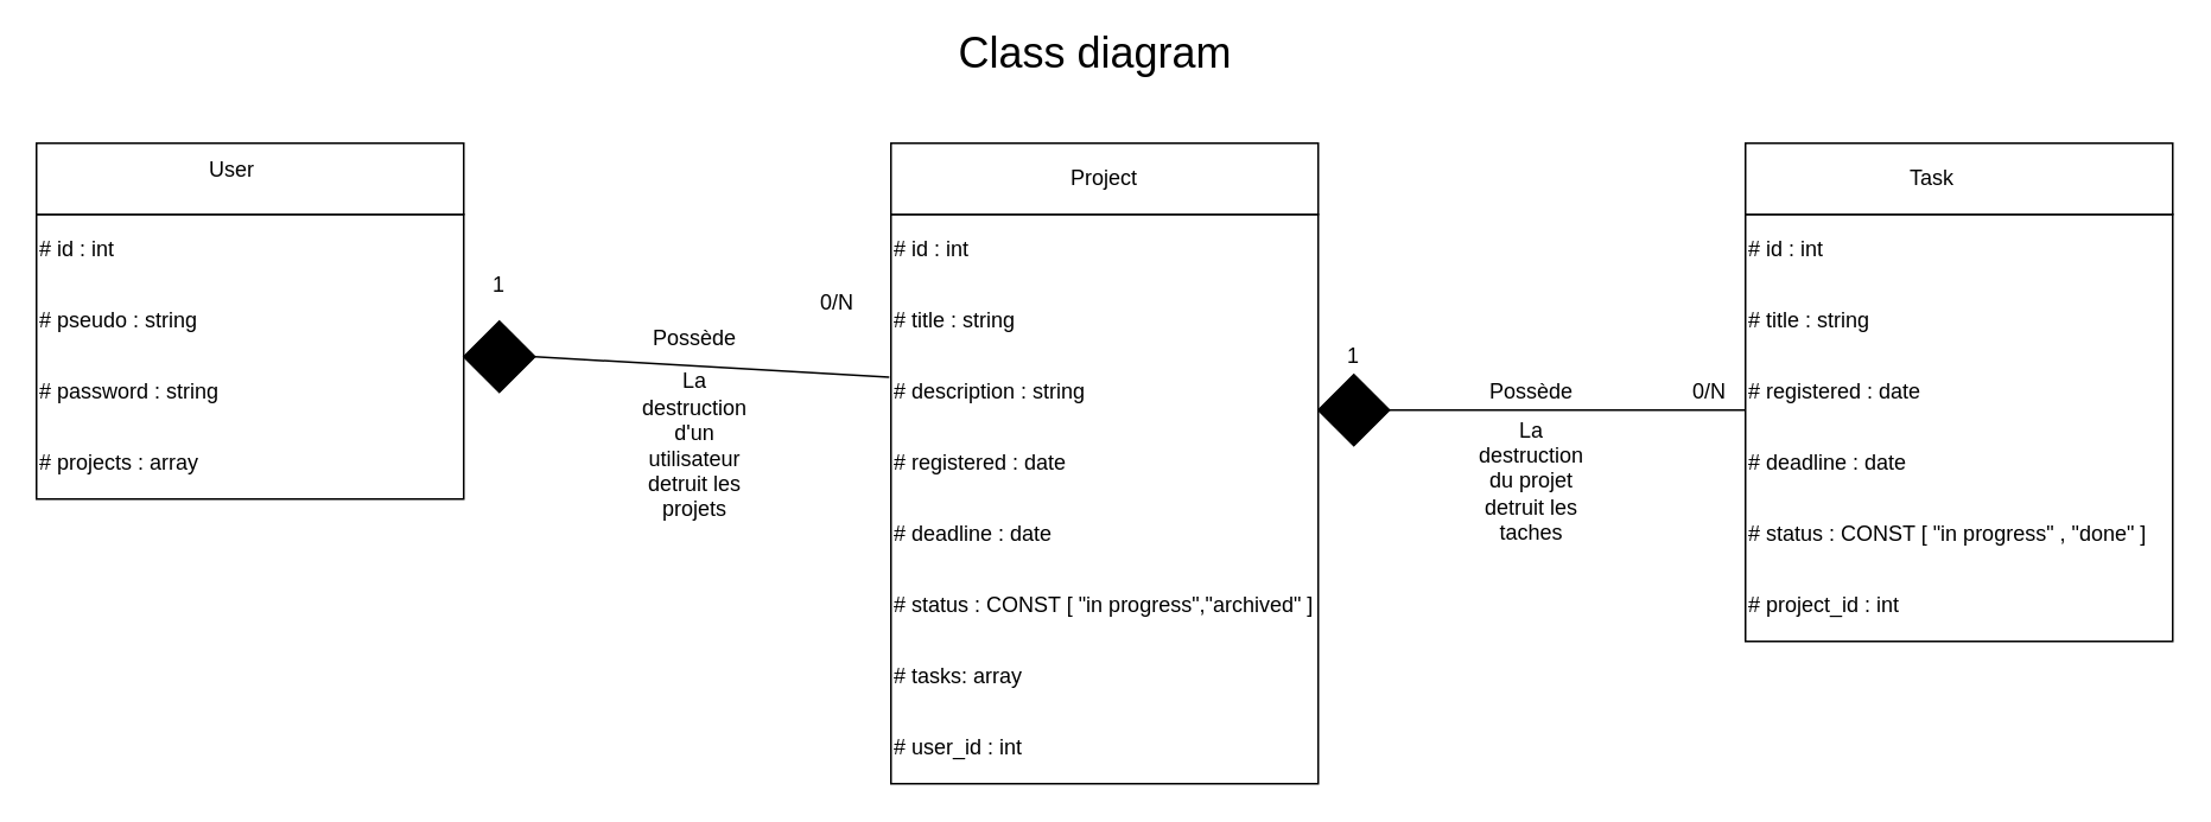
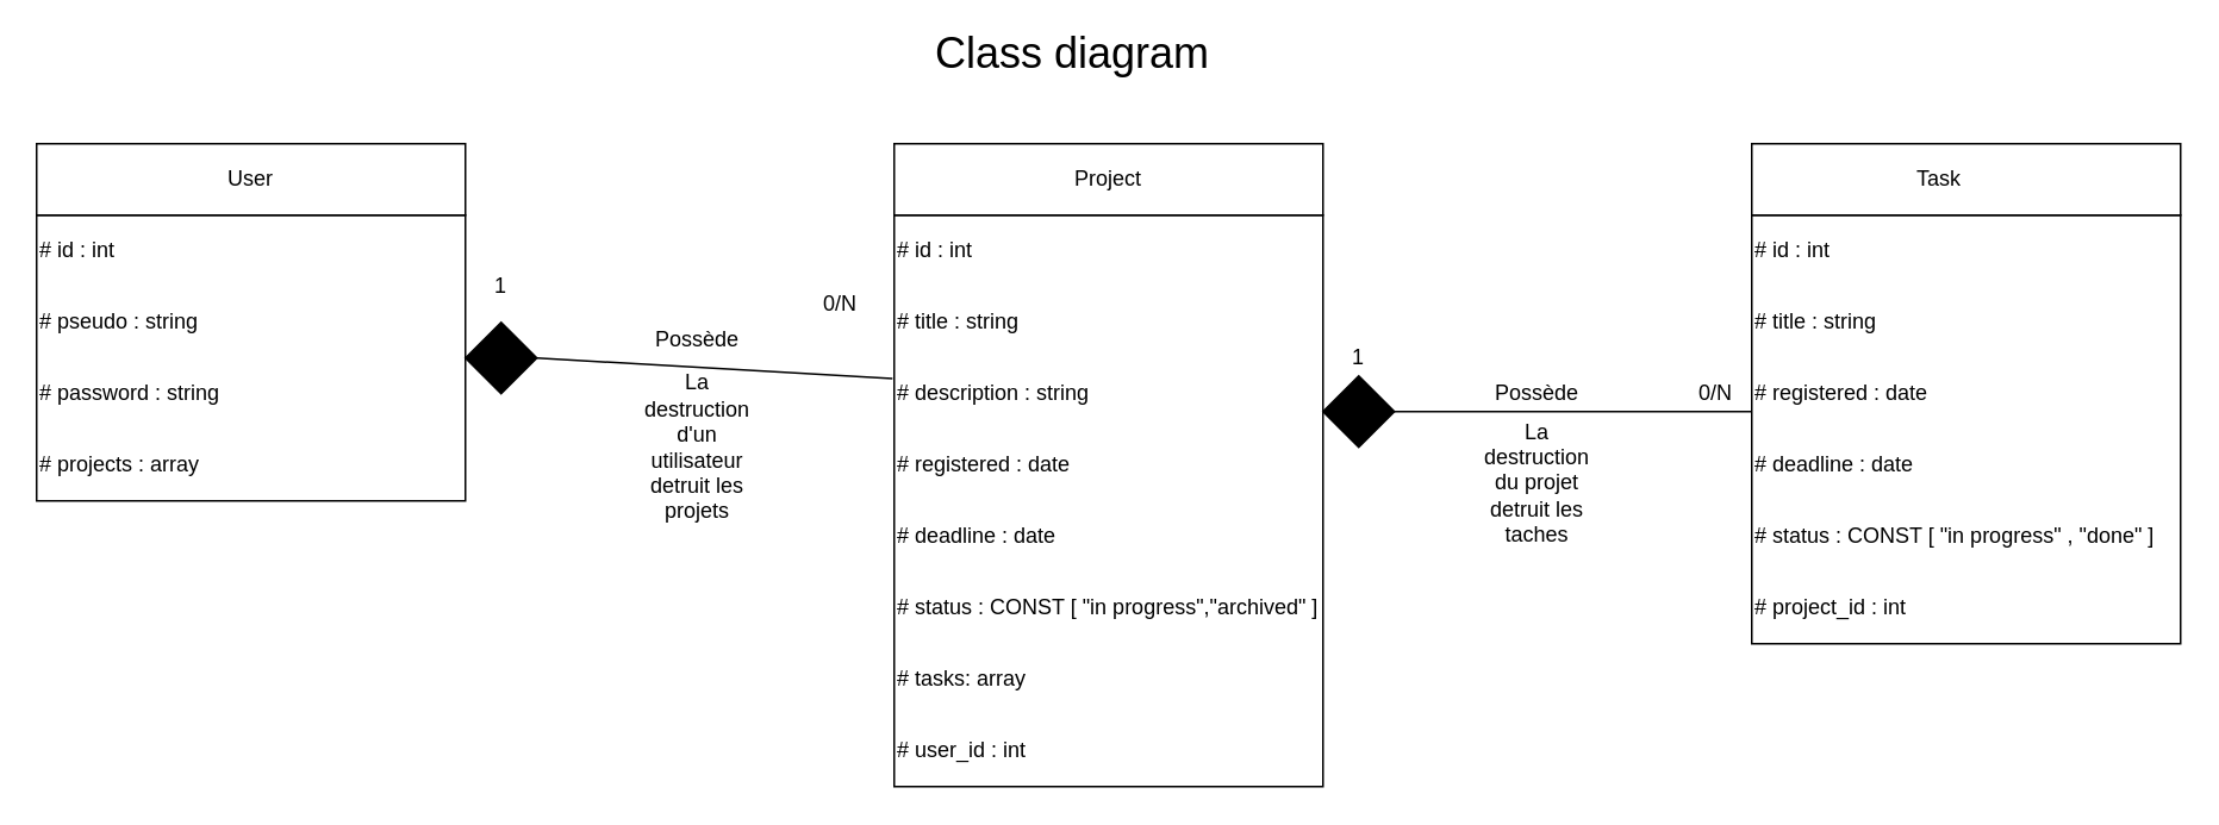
  <mxCell id="0" />
  <mxCell id="1" parent="0" />
  <mxCell id="2" value="" style="rounded=0;whiteSpace=wrap;html=1;" parent="1" vertex="1"><mxGeometry x="20" y="120" width="240" height="160" as="geometry" /></mxCell>
  <mxCell id="3" value="# id : int" style="text;html=1;strokeColor=none;fillColor=none;align=left;verticalAlign=middle;whiteSpace=wrap;rounded=0;" parent="1" vertex="1"><mxGeometry x="20" y="130" width="240" height="20" as="geometry" /></mxCell>
  <mxCell id="4" value="# pseudo : string" style="text;html=1;strokeColor=none;fillColor=none;align=left;verticalAlign=middle;whiteSpace=wrap;rounded=0;" parent="1" vertex="1"><mxGeometry x="20" y="170" width="240" height="20" as="geometry" /></mxCell>
  <mxCell id="5" value="# password : string" style="text;html=1;strokeColor=none;fillColor=none;align=left;verticalAlign=middle;whiteSpace=wrap;rounded=0;" parent="1" vertex="1"><mxGeometry x="20" y="210" width="240" height="20" as="geometry" /></mxCell>
  <mxCell id="6" value="# projects : array" style="text;html=1;strokeColor=none;fillColor=none;align=left;verticalAlign=middle;whiteSpace=wrap;rounded=0;" parent="1" vertex="1"><mxGeometry x="20" y="250" width="240" height="20" as="geometry" /></mxCell>
  <mxCell id="7" value="" style="rounded=0;whiteSpace=wrap;html=1;" parent="1" vertex="1"><mxGeometry x="20" y="80" width="240" height="40" as="geometry" /></mxCell>
- <mxCell id="8" value="User" style="text;html=1;strokeColor=none;fillColor=none;align=center;verticalAlign=middle;whiteSpace=wrap;rounded=0;" parent="1" vertex="1"><mxGeometry x="110" y="85" width="40" height="20" as="geometry" /></mxCell>
+ <mxCell id="8" value="User" style="text;html=1;strokeColor=none;fillColor=none;align=center;verticalAlign=middle;whiteSpace=wrap;rounded=0;" parent="1" vertex="1"><mxGeometry x="120" y="90" width="40" height="20" as="geometry" /></mxCell>
  <mxCell id="9" value="" style="rounded=0;whiteSpace=wrap;html=1;" parent="1" vertex="1"><mxGeometry x="500" y="120" width="240" height="320" as="geometry" /></mxCell>
  <mxCell id="10" value="# id : int" style="text;html=1;strokeColor=none;fillColor=none;align=left;verticalAlign=middle;whiteSpace=wrap;rounded=0;" parent="1" vertex="1"><mxGeometry x="500" y="130" width="240" height="20" as="geometry" /></mxCell>
  <mxCell id="11" value="# title : string" style="text;html=1;strokeColor=none;fillColor=none;align=left;verticalAlign=middle;whiteSpace=wrap;rounded=0;" parent="1" vertex="1"><mxGeometry x="500" y="170" width="240" height="20" as="geometry" /></mxCell>
  <mxCell id="12" value="# description : string" style="text;html=1;strokeColor=none;fillColor=none;align=left;verticalAlign=middle;whiteSpace=wrap;rounded=0;" parent="1" vertex="1"><mxGeometry x="500" y="210" width="240" height="20" as="geometry" /></mxCell>
  <mxCell id="13" value="# registered : date" style="text;html=1;strokeColor=none;fillColor=none;align=left;verticalAlign=middle;whiteSpace=wrap;rounded=0;" parent="1" vertex="1"><mxGeometry x="500" y="250" width="240" height="20" as="geometry" /></mxCell>
  <mxCell id="14" value="" style="rounded=0;whiteSpace=wrap;html=1;" parent="1" vertex="1"><mxGeometry x="500" y="80" width="240" height="40" as="geometry" /></mxCell>
  <mxCell id="15" value="Project" style="text;html=1;strokeColor=none;fillColor=none;align=center;verticalAlign=middle;whiteSpace=wrap;rounded=0;" parent="1" vertex="1"><mxGeometry x="600" y="90" width="40" height="20" as="geometry" /></mxCell>
  <mxCell id="16" value="# deadline : date" style="text;html=1;strokeColor=none;fillColor=none;align=left;verticalAlign=middle;whiteSpace=wrap;rounded=0;" parent="1" vertex="1"><mxGeometry x="500" y="290" width="240" height="20" as="geometry" /></mxCell>
  <mxCell id="17" value="# user_id : int" style="text;html=1;strokeColor=none;fillColor=none;align=left;verticalAlign=middle;whiteSpace=wrap;rounded=0;" parent="1" vertex="1"><mxGeometry x="500" y="410" width="240" height="20" as="geometry" /></mxCell>
  <mxCell id="18" value="# tasks: array" style="text;html=1;strokeColor=none;fillColor=none;align=left;verticalAlign=middle;whiteSpace=wrap;rounded=0;" parent="1" vertex="1"><mxGeometry x="500" y="370" width="240" height="20" as="geometry" /></mxCell>
  <mxCell id="19" value="" style="rounded=0;whiteSpace=wrap;html=1;" parent="1" vertex="1"><mxGeometry x="980" y="120" width="240" height="240" as="geometry" /></mxCell>
  <mxCell id="20" value="# id : int" style="text;html=1;strokeColor=none;fillColor=none;align=left;verticalAlign=middle;whiteSpace=wrap;rounded=0;" parent="1" vertex="1"><mxGeometry x="980" y="130" width="240" height="20" as="geometry" /></mxCell>
  <mxCell id="21" value="# title : string" style="text;html=1;strokeColor=none;fillColor=none;align=left;verticalAlign=middle;whiteSpace=wrap;rounded=0;" parent="1" vertex="1"><mxGeometry x="980" y="170" width="240" height="20" as="geometry" /></mxCell>
  <mxCell id="22" value="# registered : date" style="text;html=1;strokeColor=none;fillColor=none;align=left;verticalAlign=middle;whiteSpace=wrap;rounded=0;" parent="1" vertex="1"><mxGeometry x="980" y="210" width="240" height="20" as="geometry" /></mxCell>
  <mxCell id="23" value="" style="rounded=0;whiteSpace=wrap;html=1;" parent="1" vertex="1"><mxGeometry x="980" y="80" width="240" height="40" as="geometry" /></mxCell>
  <mxCell id="24" value="Task" style="text;html=1;strokeColor=none;fillColor=none;align=center;verticalAlign=middle;whiteSpace=wrap;rounded=0;" parent="1" vertex="1"><mxGeometry x="1065" y="90" width="40" height="20" as="geometry" /></mxCell>
  <mxCell id="25" value="# deadline : date" style="text;html=1;strokeColor=none;fillColor=none;align=left;verticalAlign=middle;whiteSpace=wrap;rounded=0;" parent="1" vertex="1"><mxGeometry x="980" y="250" width="240" height="20" as="geometry" /></mxCell>
  <mxCell id="26" value="# project_id : int" style="text;html=1;strokeColor=none;fillColor=none;align=left;verticalAlign=middle;whiteSpace=wrap;rounded=0;" parent="1" vertex="1"><mxGeometry x="980" y="330" width="240" height="20" as="geometry" /></mxCell>
  <mxCell id="27" value="" style="rhombus;whiteSpace=wrap;html=1;fillColor=#000000;" parent="1" vertex="1"><mxGeometry x="260" y="180" width="40" height="40" as="geometry" /></mxCell>
  <mxCell id="28" value="" style="rhombus;whiteSpace=wrap;html=1;fillColor=#000000;" parent="1" vertex="1"><mxGeometry x="740" y="210" width="40" height="40" as="geometry" /></mxCell>
  <mxCell id="29" value="" style="endArrow=none;html=1;exitX=-0.004;exitY=0.286;exitDx=0;exitDy=0;exitPerimeter=0;" parent="1" source="9" edge="1"><mxGeometry width="50" height="50" relative="1" as="geometry"><mxPoint x="370" y="270" as="sourcePoint" /><mxPoint x="300" y="200" as="targetPoint" /><Array as="points" /></mxGeometry></mxCell>
  <mxCell id="30" value="" style="endArrow=none;html=1;entryX=0;entryY=0.5;entryDx=0;entryDy=0;exitX=1;exitY=0.5;exitDx=0;exitDy=0;" parent="1" edge="1"><mxGeometry width="50" height="50" relative="1" as="geometry"><mxPoint x="780" y="230" as="sourcePoint" /><mxPoint x="980" y="230" as="targetPoint" /></mxGeometry></mxCell>
- <mxCell id="31" value="&lt;font style=&quot;font-size: 24px&quot;&gt;Class diagram&lt;/font&gt;" style="text;html=1;strokeColor=none;fillColor=none;align=center;verticalAlign=middle;whiteSpace=wrap;rounded=0;" parent="1" vertex="1"><mxGeometry x="535" y="20" width="160" height="20" as="geometry" /></mxCell>
+ <mxCell id="31" value="&lt;font style=&quot;font-size: 24px&quot;&gt;Class diagram&lt;/font&gt;" style="text;html=1;strokeColor=none;fillColor=none;align=center;verticalAlign=middle;whiteSpace=wrap;rounded=0;" parent="1" vertex="1"><mxGeometry x="520" y="20" width="160" height="20" as="geometry" /></mxCell>
  <mxCell id="32" value="# status : CONST [ &quot;in progress&quot; , &quot;done&quot; ]" style="text;html=1;strokeColor=none;fillColor=none;align=left;verticalAlign=middle;whiteSpace=wrap;rounded=0;" parent="1" vertex="1"><mxGeometry x="980" y="290" width="240" height="20" as="geometry" /></mxCell>
  <mxCell id="33" value="Possède" style="text;html=1;strokeColor=none;fillColor=none;align=center;verticalAlign=middle;whiteSpace=wrap;rounded=0;" parent="1" vertex="1"><mxGeometry x="840" y="210" width="40" height="20" as="geometry" /></mxCell>
  <mxCell id="34" value="La destruction du projet detruit les taches" style="text;html=1;strokeColor=none;fillColor=none;align=center;verticalAlign=middle;whiteSpace=wrap;rounded=0;" parent="1" vertex="1"><mxGeometry x="840" y="260" width="40" height="20" as="geometry" /></mxCell>
  <mxCell id="35" value="Possède" style="text;html=1;strokeColor=none;fillColor=none;align=center;verticalAlign=middle;whiteSpace=wrap;rounded=0;" parent="1" vertex="1"><mxGeometry x="370" y="180" width="40" height="20" as="geometry" /></mxCell>
  <mxCell id="36" value="1" style="text;html=1;strokeColor=none;fillColor=none;align=center;verticalAlign=middle;whiteSpace=wrap;rounded=0;" parent="1" vertex="1"><mxGeometry x="260" y="150" width="40" height="20" as="geometry" /></mxCell>
  <mxCell id="37" value="0/N" style="text;html=1;strokeColor=none;fillColor=none;align=center;verticalAlign=middle;whiteSpace=wrap;rounded=0;" parent="1" vertex="1"><mxGeometry x="450" y="160" width="40" height="20" as="geometry" /></mxCell>
  <mxCell id="38" value="1" style="text;html=1;strokeColor=none;fillColor=none;align=center;verticalAlign=middle;whiteSpace=wrap;rounded=0;" parent="1" vertex="1"><mxGeometry x="740" y="190" width="40" height="20" as="geometry" /></mxCell>
  <mxCell id="39" value="0/N" style="text;html=1;strokeColor=none;fillColor=none;align=center;verticalAlign=middle;whiteSpace=wrap;rounded=0;" parent="1" vertex="1"><mxGeometry x="940" y="210" width="40" height="20" as="geometry" /></mxCell>
  <mxCell id="40" value="# status : CONST [ &quot;in progress&quot;,&quot;archived&quot; ]" style="text;html=1;strokeColor=none;fillColor=none;align=left;verticalAlign=middle;whiteSpace=wrap;rounded=0;" vertex="1" parent="1"><mxGeometry x="500" y="330" width="240" height="20" as="geometry" /></mxCell>
  <mxCell id="41" value="La destruction d'un utilisateur detruit les projets" style="text;html=1;strokeColor=none;fillColor=none;align=center;verticalAlign=middle;whiteSpace=wrap;rounded=0;" vertex="1" parent="1"><mxGeometry x="370" y="240" width="40" height="20" as="geometry" /></mxCell>
